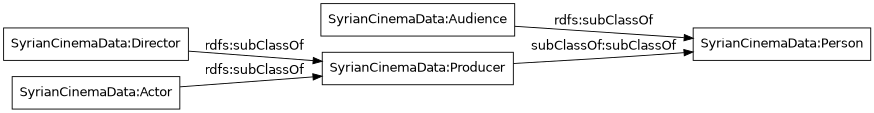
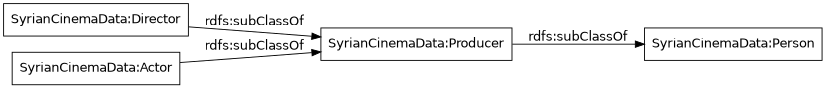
  digraph {
    fontname="DejaVu Sans"
    rankdir=LR
    node [color=black fontname="DejaVu Sans" shape=rectangle]
    edge [fontname="DejaVu Sans"]
    "SyrianCinemaData:Producer"
    "SyrianCinemaData:Person"
    "SyrianCinemaData:Director"
-   "SyrianCinemaData:Audience"
    "SyrianCinemaData:Actor"
-   "SyrianCinemaData:Producer" -> "SyrianCinemaData:Person" [label="subClassOf:subClassOf"]
+   "SyrianCinemaData:Producer" -> "SyrianCinemaData:Person" [label="rdfs:subClassOf"]
    "SyrianCinemaData:Director" -> "SyrianCinemaData:Producer" [label="rdfs:subClassOf"]
-   "SyrianCinemaData:Audience" -> "SyrianCinemaData:Person" [label="rdfs:subClassOf"]
    "SyrianCinemaData:Actor" -> "SyrianCinemaData:Producer" [label="rdfs:subClassOf"]
  }
